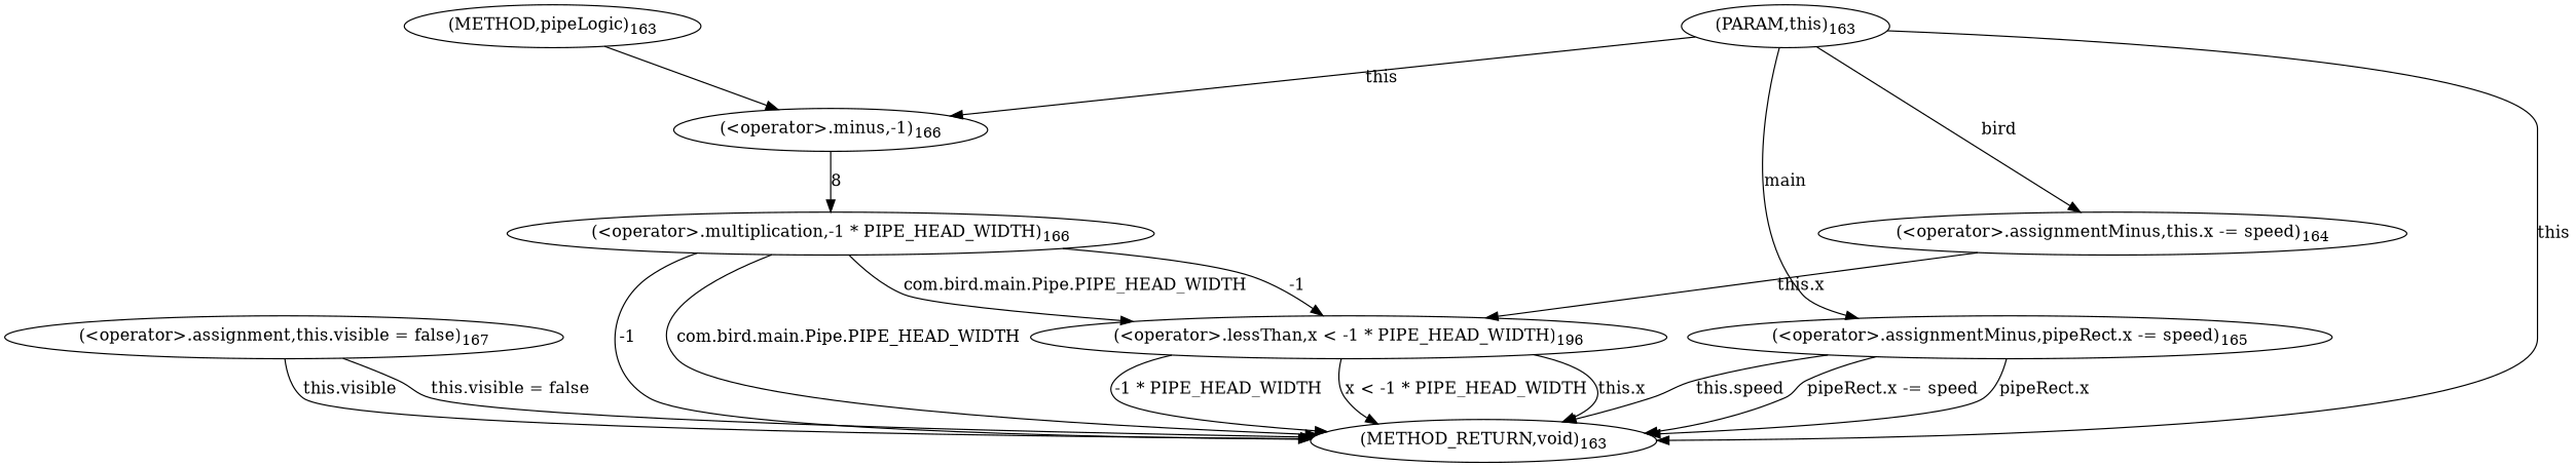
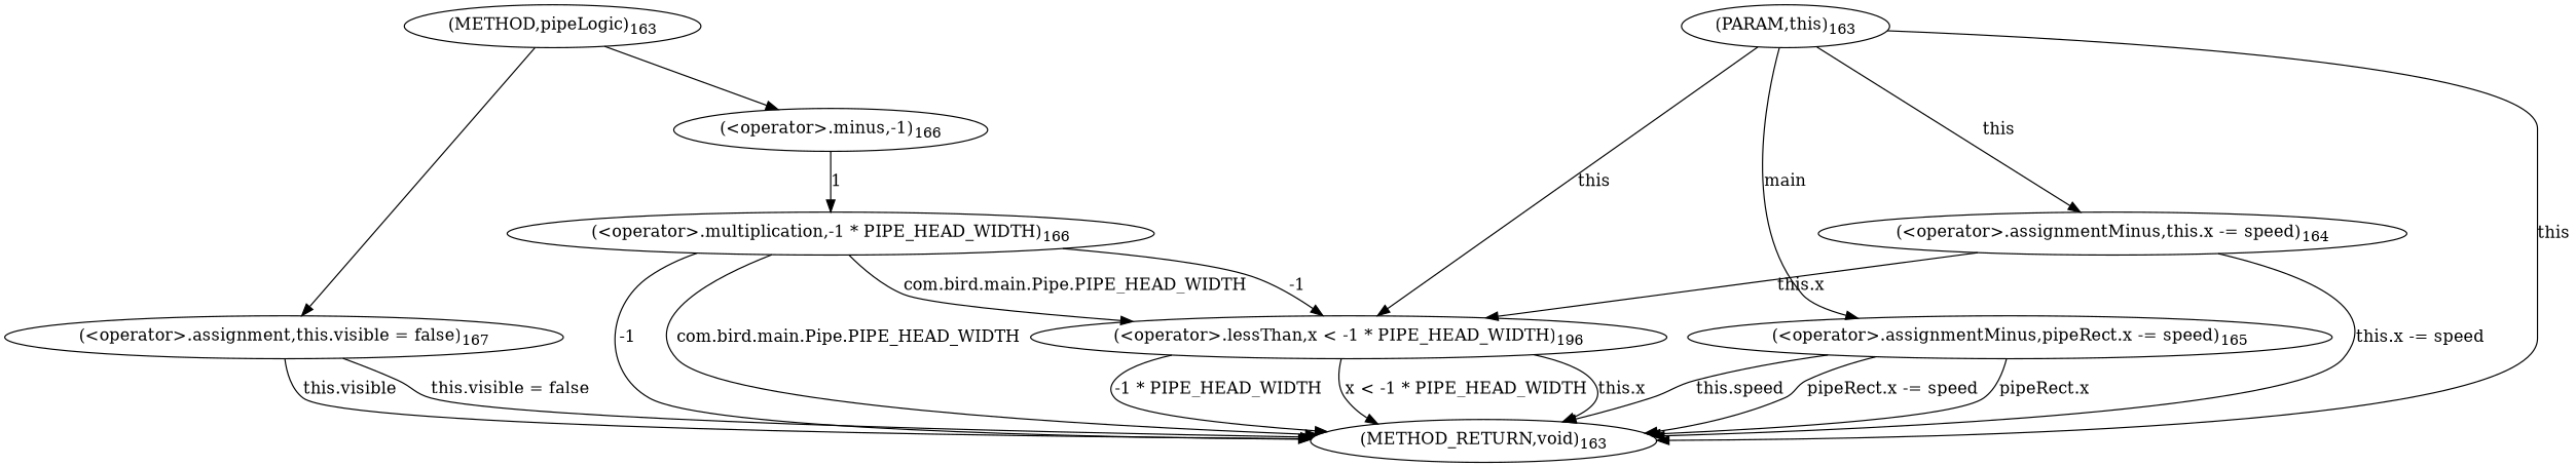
  digraph {
    n1 [label=<(METHOD,pipeLogic)<SUB>163</SUB>>]
    n2 [label=<(&lt;operator&gt;.assignment,this.visible = false)<SUB>167</SUB>>]
    n3 [label=<(&lt;operator&gt;.minus,-1)<SUB>166</SUB>>]
    n4 [label=<(PARAM,this)<SUB>163</SUB>>]
    n5 [label=<(METHOD_RETURN,void)<SUB>163</SUB>>]
    n6 [label=<(&lt;operator&gt;.assignmentMinus,this.x -= speed)<SUB>164</SUB>>]
    n7 [label=<(&lt;operator&gt;.assignmentMinus,pipeRect.x -= speed)<SUB>165</SUB>>]
    n8 [label=<(&lt;operator&gt;.lessThan,x &lt; -1 * PIPE_HEAD_WIDTH)<SUB>196</SUB>>]
    n9 [label=<(&lt;operator&gt;.multiplication,-1 * PIPE_HEAD_WIDTH)<SUB>166</SUB>>]
+   n1 -> n2
    n1 -> n3
    n2 -> n5 [label="this.visible"]
    n2 -> n5 [label="this.visible = false"]
-   n3 -> n9 [label=8]
+   n3 -> n9 [label=1]
    n4 -> n5 [label=this]
-   n4 -> n6 [label=bird]
+   n4 -> n6 [label=this]
    n4 -> n7 [label=main]
-   n4 -> n3 [label=this]
+   n4 -> n8 [label=this]
+   n6 -> n5 [label="this.x -= speed"]
    n6 -> n8 [label="this.x"]
    n7 -> n5 [label="pipeRect.x"]
    n7 -> n5 [label="this.speed"]
    n7 -> n5 [label="pipeRect.x -= speed"]
    n8 -> n5 [label="this.x"]
    n8 -> n5 [label="-1 * PIPE_HEAD_WIDTH"]
    n8 -> n5 [label="x &lt; -1 * PIPE_HEAD_WIDTH"]
    n9 -> n5 [label=-1]
    n9 -> n5 [label="com.bird.main.Pipe.PIPE_HEAD_WIDTH"]
    n9 -> n8 [label=-1]
    n9 -> n8 [label="com.bird.main.Pipe.PIPE_HEAD_WIDTH"]
  }
